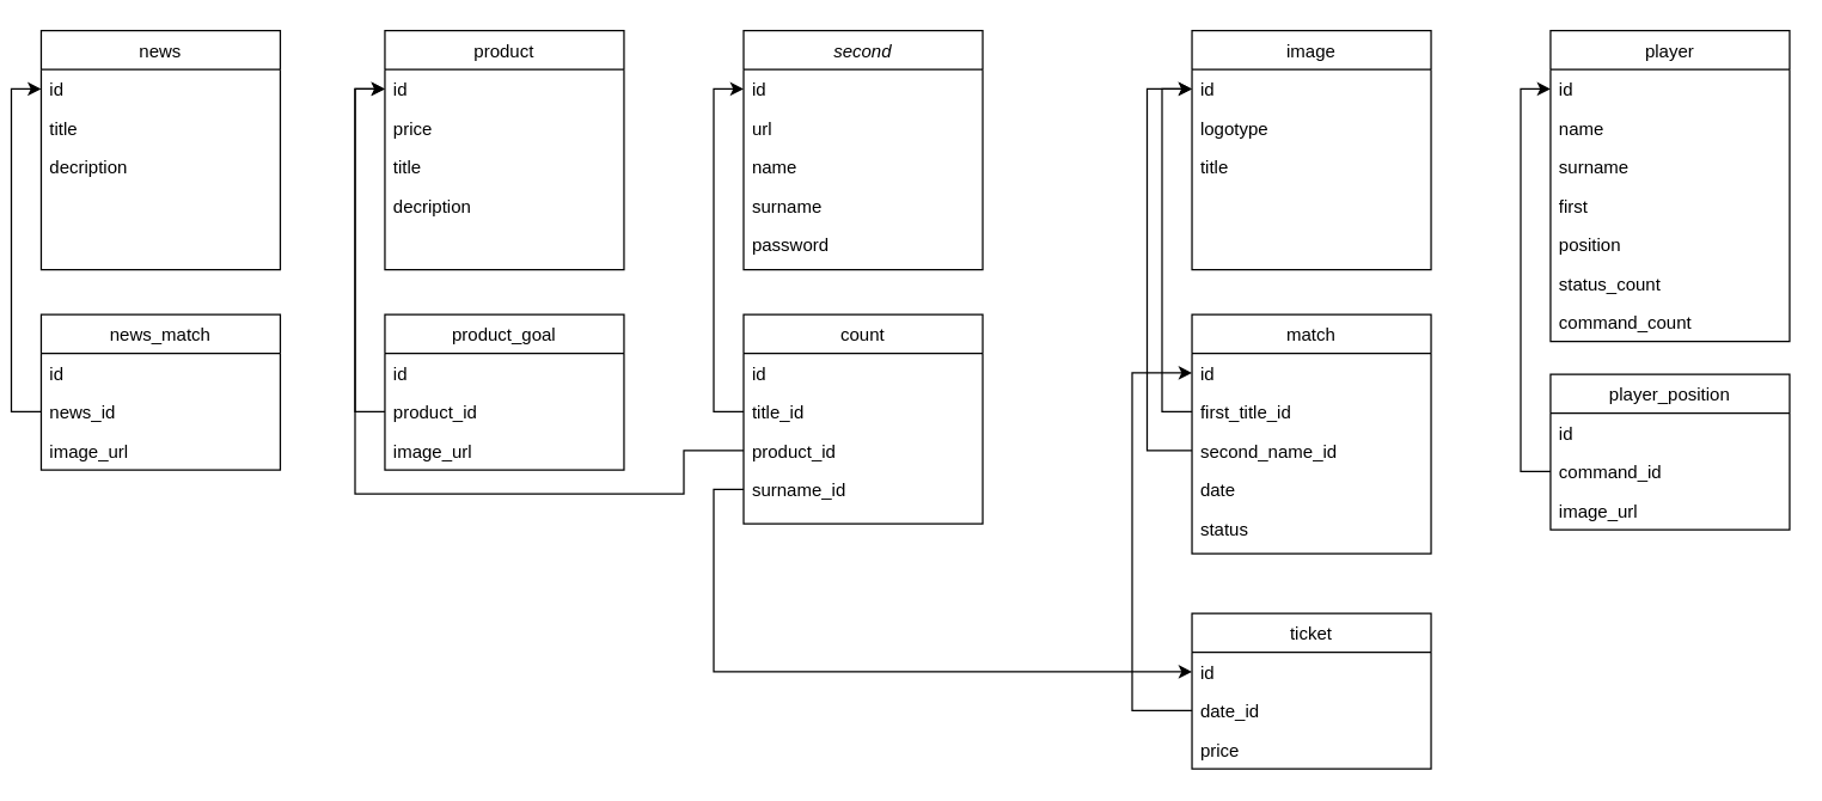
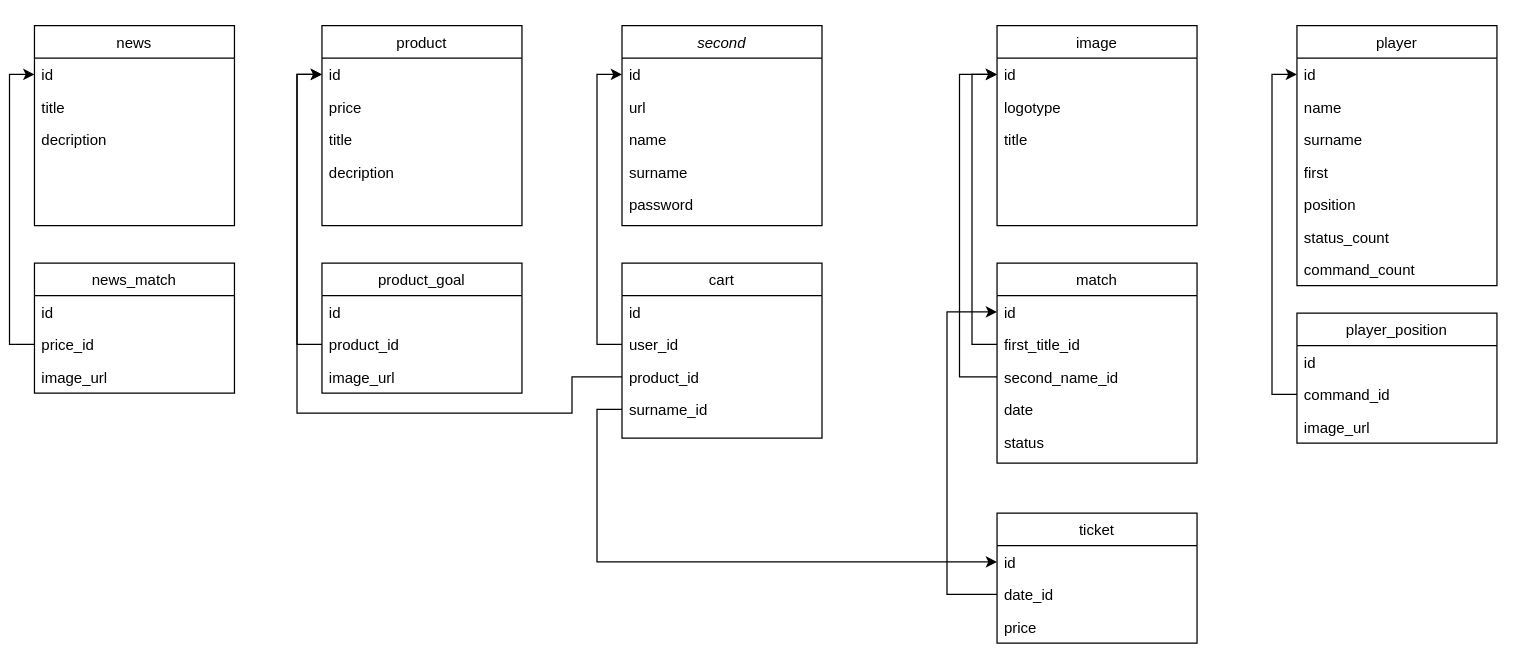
  <mxCell id="0" />
  <mxCell id="1" parent="0" />
  <mxCell id="2" value="second" style="swimlane;fontStyle=2;align=center;verticalAlign=top;childLayout=stackLayout;horizontal=1;startSize=26;horizontalStack=0;resizeParent=1;resizeLast=0;collapsible=1;marginBottom=0;rounded=0;shadow=0;strokeWidth=1;" parent="1" vertex="1"><mxGeometry x="491" y="20" width="160" height="160" as="geometry"><mxRectangle x="230" y="140" width="160" height="26" as="alternateBounds" /></mxGeometry></mxCell>
  <mxCell id="3" value="id" style="text;align=left;verticalAlign=top;spacingLeft=4;spacingRight=4;overflow=hidden;rotatable=0;points=[[0,0.5],[1,0.5]];portConstraint=eastwest;" parent="2" vertex="1"><mxGeometry y="26" width="160" height="26" as="geometry" /></mxCell>
  <mxCell id="4" value="url" style="text;align=left;verticalAlign=top;spacingLeft=4;spacingRight=4;overflow=hidden;rotatable=0;points=[[0,0.5],[1,0.5]];portConstraint=eastwest;rounded=0;shadow=0;html=0;" parent="2" vertex="1"><mxGeometry y="52" width="160" height="26" as="geometry" /></mxCell>
  <mxCell id="5" value="name" style="text;align=left;verticalAlign=top;spacingLeft=4;spacingRight=4;overflow=hidden;rotatable=0;points=[[0,0.5],[1,0.5]];portConstraint=eastwest;rounded=0;shadow=0;html=0;" parent="2" vertex="1"><mxGeometry y="78" width="160" height="26" as="geometry" /></mxCell>
  <mxCell id="6" value="surname" style="text;align=left;verticalAlign=top;spacingLeft=4;spacingRight=4;overflow=hidden;rotatable=0;points=[[0,0.5],[1,0.5]];portConstraint=eastwest;rounded=0;shadow=0;html=0;" parent="2" vertex="1"><mxGeometry y="104" width="160" height="26" as="geometry" /></mxCell>
  <mxCell id="7" value="password" style="text;align=left;verticalAlign=top;spacingLeft=4;spacingRight=4;overflow=hidden;rotatable=0;points=[[0,0.5],[1,0.5]];portConstraint=eastwest;rounded=0;shadow=0;html=0;" parent="2" vertex="1"><mxGeometry y="130" width="160" height="26" as="geometry" /></mxCell>
- <mxCell id="8" value="count" style="swimlane;fontStyle=0;align=center;verticalAlign=top;childLayout=stackLayout;horizontal=1;startSize=26;horizontalStack=0;resizeParent=1;resizeLast=0;collapsible=1;marginBottom=0;rounded=0;shadow=0;strokeWidth=1;" parent="1" vertex="1"><mxGeometry x="491" y="210" width="160" height="140" as="geometry"><mxRectangle x="550" y="140" width="160" height="26" as="alternateBounds" /></mxGeometry></mxCell>
+ <mxCell id="8" value="cart" style="swimlane;fontStyle=0;align=center;verticalAlign=top;childLayout=stackLayout;horizontal=1;startSize=26;horizontalStack=0;resizeParent=1;resizeLast=0;collapsible=1;marginBottom=0;rounded=0;shadow=0;strokeWidth=1;" parent="1" vertex="1"><mxGeometry x="491" y="210" width="160" height="140" as="geometry"><mxRectangle x="550" y="140" width="160" height="26" as="alternateBounds" /></mxGeometry></mxCell>
  <mxCell id="9" value="id" style="text;align=left;verticalAlign=top;spacingLeft=4;spacingRight=4;overflow=hidden;rotatable=0;points=[[0,0.5],[1,0.5]];portConstraint=eastwest;rounded=0;shadow=0;html=0;" parent="8" vertex="1"><mxGeometry y="26" width="160" height="26" as="geometry" /></mxCell>
- <mxCell id="10" value="title_id" style="text;align=left;verticalAlign=top;spacingLeft=4;spacingRight=4;overflow=hidden;rotatable=0;points=[[0,0.5],[1,0.5]];portConstraint=eastwest;rounded=0;shadow=0;html=0;" parent="8" vertex="1"><mxGeometry y="52" width="160" height="26" as="geometry" /></mxCell>
+ <mxCell id="10" value="user_id" style="text;align=left;verticalAlign=top;spacingLeft=4;spacingRight=4;overflow=hidden;rotatable=0;points=[[0,0.5],[1,0.5]];portConstraint=eastwest;rounded=0;shadow=0;html=0;" parent="8" vertex="1"><mxGeometry y="52" width="160" height="26" as="geometry" /></mxCell>
  <mxCell id="11" value="product_id" style="text;align=left;verticalAlign=top;spacingLeft=4;spacingRight=4;overflow=hidden;rotatable=0;points=[[0,0.5],[1,0.5]];portConstraint=eastwest;rounded=0;shadow=0;html=0;" parent="8" vertex="1"><mxGeometry y="78" width="160" height="26" as="geometry" /></mxCell>
  <mxCell id="12" value="surname_id" style="text;align=left;verticalAlign=top;spacingLeft=4;spacingRight=4;overflow=hidden;rotatable=0;points=[[0,0.5],[1,0.5]];portConstraint=eastwest;rounded=0;shadow=0;html=0;" parent="8" vertex="1"><mxGeometry y="104" width="160" height="26" as="geometry" /></mxCell>
  <mxCell id="13" style="edgeStyle=orthogonalEdgeStyle;rounded=0;orthogonalLoop=1;jettySize=auto;html=1;exitX=0;exitY=0.5;exitDx=0;exitDy=0;entryX=0;entryY=0.5;entryDx=0;entryDy=0;" parent="1" source="10" target="3" edge="1"><mxGeometry relative="1" as="geometry" /></mxCell>
  <mxCell id="14" value="ticket" style="swimlane;fontStyle=0;align=center;verticalAlign=top;childLayout=stackLayout;horizontal=1;startSize=26;horizontalStack=0;resizeParent=1;resizeLast=0;collapsible=1;marginBottom=0;rounded=0;shadow=0;strokeWidth=1;" parent="1" vertex="1"><mxGeometry x="791.03" y="410" width="160" height="104" as="geometry"><mxRectangle x="550" y="140" width="160" height="26" as="alternateBounds" /></mxGeometry></mxCell>
  <mxCell id="15" value="id" style="text;align=left;verticalAlign=top;spacingLeft=4;spacingRight=4;overflow=hidden;rotatable=0;points=[[0,0.5],[1,0.5]];portConstraint=eastwest;rounded=0;shadow=0;html=0;" parent="14" vertex="1"><mxGeometry y="26" width="160" height="26" as="geometry" /></mxCell>
  <mxCell id="16" value="date_id" style="text;align=left;verticalAlign=top;spacingLeft=4;spacingRight=4;overflow=hidden;rotatable=0;points=[[0,0.5],[1,0.5]];portConstraint=eastwest;rounded=0;shadow=0;html=0;" parent="14" vertex="1"><mxGeometry y="52" width="160" height="26" as="geometry" /></mxCell>
  <mxCell id="17" value="price" style="text;align=left;verticalAlign=top;spacingLeft=4;spacingRight=4;overflow=hidden;rotatable=0;points=[[0,0.5],[1,0.5]];portConstraint=eastwest;rounded=0;shadow=0;html=0;" parent="14" vertex="1"><mxGeometry y="78" width="160" height="26" as="geometry" /></mxCell>
  <mxCell id="18" value="match" style="swimlane;fontStyle=0;align=center;verticalAlign=top;childLayout=stackLayout;horizontal=1;startSize=26;horizontalStack=0;resizeParent=1;resizeLast=0;collapsible=1;marginBottom=0;rounded=0;shadow=0;strokeWidth=1;" parent="1" vertex="1"><mxGeometry x="791.03" y="210" width="160" height="160" as="geometry"><mxRectangle x="550" y="140" width="160" height="26" as="alternateBounds" /></mxGeometry></mxCell>
  <mxCell id="19" value="id" style="text;align=left;verticalAlign=top;spacingLeft=4;spacingRight=4;overflow=hidden;rotatable=0;points=[[0,0.5],[1,0.5]];portConstraint=eastwest;rounded=0;shadow=0;html=0;" parent="18" vertex="1"><mxGeometry y="26" width="160" height="26" as="geometry" /></mxCell>
  <mxCell id="20" value="first_title_id" style="text;align=left;verticalAlign=top;spacingLeft=4;spacingRight=4;overflow=hidden;rotatable=0;points=[[0,0.5],[1,0.5]];portConstraint=eastwest;rounded=0;shadow=0;html=0;" parent="18" vertex="1"><mxGeometry y="52" width="160" height="26" as="geometry" /></mxCell>
  <mxCell id="21" value="second_name_id" style="text;align=left;verticalAlign=top;spacingLeft=4;spacingRight=4;overflow=hidden;rotatable=0;points=[[0,0.5],[1,0.5]];portConstraint=eastwest;rounded=0;shadow=0;html=0;" parent="18" vertex="1"><mxGeometry y="78" width="160" height="26" as="geometry" /></mxCell>
  <mxCell id="22" value="date" style="text;align=left;verticalAlign=top;spacingLeft=4;spacingRight=4;overflow=hidden;rotatable=0;points=[[0,0.5],[1,0.5]];portConstraint=eastwest;rounded=0;shadow=0;html=0;" parent="18" vertex="1"><mxGeometry y="104" width="160" height="26" as="geometry" /></mxCell>
  <mxCell id="23" value="status" style="text;align=left;verticalAlign=top;spacingLeft=4;spacingRight=4;overflow=hidden;rotatable=0;points=[[0,0.5],[1,0.5]];portConstraint=eastwest;rounded=0;shadow=0;html=0;" parent="18" vertex="1"><mxGeometry y="130" width="160" height="26" as="geometry" /></mxCell>
  <mxCell id="24" style="edgeStyle=orthogonalEdgeStyle;rounded=0;orthogonalLoop=1;jettySize=auto;html=1;exitX=0;exitY=0.5;exitDx=0;exitDy=0;entryX=0;entryY=0.5;entryDx=0;entryDy=0;" parent="1" source="16" target="19" edge="1"><mxGeometry relative="1" as="geometry"><Array as="points"><mxPoint x="751" y="475" /><mxPoint x="751" y="249" /></Array></mxGeometry></mxCell>
  <mxCell id="25" value="image" style="swimlane;fontStyle=0;align=center;verticalAlign=top;childLayout=stackLayout;horizontal=1;startSize=26;horizontalStack=0;resizeParent=1;resizeLast=0;collapsible=1;marginBottom=0;rounded=0;shadow=0;strokeWidth=1;" parent="1" vertex="1"><mxGeometry x="791.03" y="20" width="160" height="160" as="geometry"><mxRectangle x="550" y="140" width="160" height="26" as="alternateBounds" /></mxGeometry></mxCell>
  <mxCell id="26" value="id" style="text;align=left;verticalAlign=top;spacingLeft=4;spacingRight=4;overflow=hidden;rotatable=0;points=[[0,0.5],[1,0.5]];portConstraint=eastwest;rounded=0;shadow=0;html=0;" parent="25" vertex="1"><mxGeometry y="26" width="160" height="26" as="geometry" /></mxCell>
  <mxCell id="27" value="logotype" style="text;align=left;verticalAlign=top;spacingLeft=4;spacingRight=4;overflow=hidden;rotatable=0;points=[[0,0.5],[1,0.5]];portConstraint=eastwest;rounded=0;shadow=0;html=0;" parent="25" vertex="1"><mxGeometry y="52" width="160" height="26" as="geometry" /></mxCell>
  <mxCell id="28" value="title" style="text;align=left;verticalAlign=top;spacingLeft=4;spacingRight=4;overflow=hidden;rotatable=0;points=[[0,0.5],[1,0.5]];portConstraint=eastwest;rounded=0;shadow=0;html=0;" parent="25" vertex="1"><mxGeometry y="78" width="160" height="26" as="geometry" /></mxCell>
  <mxCell id="29" style="edgeStyle=orthogonalEdgeStyle;rounded=0;orthogonalLoop=1;jettySize=auto;html=1;entryX=0;entryY=0.5;entryDx=0;entryDy=0;" parent="1" source="20" target="26" edge="1"><mxGeometry relative="1" as="geometry" /></mxCell>
  <mxCell id="30" style="edgeStyle=orthogonalEdgeStyle;rounded=0;orthogonalLoop=1;jettySize=auto;html=1;entryX=0;entryY=0.5;entryDx=0;entryDy=0;" parent="1" source="21" target="26" edge="1"><mxGeometry relative="1" as="geometry"><Array as="points"><mxPoint x="761" y="301" /><mxPoint x="761" y="59" /></Array></mxGeometry></mxCell>
  <mxCell id="31" style="edgeStyle=orthogonalEdgeStyle;rounded=0;orthogonalLoop=1;jettySize=auto;html=1;exitX=0;exitY=0.5;exitDx=0;exitDy=0;entryX=0;entryY=0.5;entryDx=0;entryDy=0;" parent="1" source="12" target="15" edge="1"><mxGeometry relative="1" as="geometry" /></mxCell>
  <mxCell id="32" value="product" style="swimlane;fontStyle=0;align=center;verticalAlign=top;childLayout=stackLayout;horizontal=1;startSize=26;horizontalStack=0;resizeParent=1;resizeLast=0;collapsible=1;marginBottom=0;rounded=0;shadow=0;strokeWidth=1;" parent="1" vertex="1"><mxGeometry x="250.97" y="20" width="160" height="160" as="geometry"><mxRectangle x="550" y="140" width="160" height="26" as="alternateBounds" /></mxGeometry></mxCell>
  <mxCell id="33" value="id" style="text;align=left;verticalAlign=top;spacingLeft=4;spacingRight=4;overflow=hidden;rotatable=0;points=[[0,0.5],[1,0.5]];portConstraint=eastwest;rounded=0;shadow=0;html=0;" parent="32" vertex="1"><mxGeometry y="26" width="160" height="26" as="geometry" /></mxCell>
  <mxCell id="34" value="price" style="text;align=left;verticalAlign=top;spacingLeft=4;spacingRight=4;overflow=hidden;rotatable=0;points=[[0,0.5],[1,0.5]];portConstraint=eastwest;rounded=0;shadow=0;html=0;" parent="32" vertex="1"><mxGeometry y="52" width="160" height="26" as="geometry" /></mxCell>
  <mxCell id="35" value="title" style="text;align=left;verticalAlign=top;spacingLeft=4;spacingRight=4;overflow=hidden;rotatable=0;points=[[0,0.5],[1,0.5]];portConstraint=eastwest;rounded=0;shadow=0;html=0;" parent="32" vertex="1"><mxGeometry y="78" width="160" height="26" as="geometry" /></mxCell>
  <mxCell id="36" value="decription" style="text;align=left;verticalAlign=top;spacingLeft=4;spacingRight=4;overflow=hidden;rotatable=0;points=[[0,0.5],[1,0.5]];portConstraint=eastwest;rounded=0;shadow=0;html=0;" parent="32" vertex="1"><mxGeometry y="104" width="160" height="26" as="geometry" /></mxCell>
  <mxCell id="37" value="product_goal" style="swimlane;fontStyle=0;align=center;verticalAlign=top;childLayout=stackLayout;horizontal=1;startSize=26;horizontalStack=0;resizeParent=1;resizeLast=0;collapsible=1;marginBottom=0;rounded=0;shadow=0;strokeWidth=1;" parent="1" vertex="1"><mxGeometry x="250.97" y="210" width="160" height="104" as="geometry"><mxRectangle x="550" y="140" width="160" height="26" as="alternateBounds" /></mxGeometry></mxCell>
  <mxCell id="38" value="id" style="text;align=left;verticalAlign=top;spacingLeft=4;spacingRight=4;overflow=hidden;rotatable=0;points=[[0,0.5],[1,0.5]];portConstraint=eastwest;rounded=0;shadow=0;html=0;" parent="37" vertex="1"><mxGeometry y="26" width="160" height="26" as="geometry" /></mxCell>
  <mxCell id="39" value="product_id" style="text;align=left;verticalAlign=top;spacingLeft=4;spacingRight=4;overflow=hidden;rotatable=0;points=[[0,0.5],[1,0.5]];portConstraint=eastwest;rounded=0;shadow=0;html=0;" parent="37" vertex="1"><mxGeometry y="52" width="160" height="26" as="geometry" /></mxCell>
  <mxCell id="40" value="image_url" style="text;align=left;verticalAlign=top;spacingLeft=4;spacingRight=4;overflow=hidden;rotatable=0;points=[[0,0.5],[1,0.5]];portConstraint=eastwest;rounded=0;shadow=0;html=0;" parent="37" vertex="1"><mxGeometry y="78" width="160" height="26" as="geometry" /></mxCell>
  <mxCell id="41" style="edgeStyle=orthogonalEdgeStyle;rounded=0;orthogonalLoop=1;jettySize=auto;html=1;exitX=0;exitY=0.5;exitDx=0;exitDy=0;entryX=0;entryY=0.5;entryDx=0;entryDy=0;" parent="1" source="39" target="33" edge="1"><mxGeometry relative="1" as="geometry" /></mxCell>
  <mxCell id="42" style="edgeStyle=orthogonalEdgeStyle;rounded=0;orthogonalLoop=1;jettySize=auto;html=1;exitX=0;exitY=0.5;exitDx=0;exitDy=0;entryX=0;entryY=0.5;entryDx=0;entryDy=0;" parent="1" source="11" target="33" edge="1"><mxGeometry relative="1" as="geometry"><Array as="points"><mxPoint x="451" y="301" /><mxPoint x="451" y="330" /><mxPoint x="231" y="330" /><mxPoint x="231" y="59" /></Array></mxGeometry></mxCell>
  <mxCell id="43" value="player" style="swimlane;fontStyle=0;align=center;verticalAlign=top;childLayout=stackLayout;horizontal=1;startSize=26;horizontalStack=0;resizeParent=1;resizeLast=0;collapsible=1;marginBottom=0;rounded=0;shadow=0;strokeWidth=1;" parent="1" vertex="1"><mxGeometry x="1030.96" y="20" width="160" height="208" as="geometry"><mxRectangle x="550" y="140" width="160" height="26" as="alternateBounds" /></mxGeometry></mxCell>
  <mxCell id="44" value="id" style="text;align=left;verticalAlign=top;spacingLeft=4;spacingRight=4;overflow=hidden;rotatable=0;points=[[0,0.5],[1,0.5]];portConstraint=eastwest;rounded=0;shadow=0;html=0;" parent="43" vertex="1"><mxGeometry y="26" width="160" height="26" as="geometry" /></mxCell>
  <mxCell id="45" value="name" style="text;align=left;verticalAlign=top;spacingLeft=4;spacingRight=4;overflow=hidden;rotatable=0;points=[[0,0.5],[1,0.5]];portConstraint=eastwest;rounded=0;shadow=0;html=0;" parent="43" vertex="1"><mxGeometry y="52" width="160" height="26" as="geometry" /></mxCell>
  <mxCell id="46" value="surname" style="text;align=left;verticalAlign=top;spacingLeft=4;spacingRight=4;overflow=hidden;rotatable=0;points=[[0,0.5],[1,0.5]];portConstraint=eastwest;rounded=0;shadow=0;html=0;" parent="43" vertex="1"><mxGeometry y="78" width="160" height="26" as="geometry" /></mxCell>
  <mxCell id="47" value="first" style="text;align=left;verticalAlign=top;spacingLeft=4;spacingRight=4;overflow=hidden;rotatable=0;points=[[0,0.5],[1,0.5]];portConstraint=eastwest;rounded=0;shadow=0;html=0;" parent="43" vertex="1"><mxGeometry y="104" width="160" height="26" as="geometry" /></mxCell>
  <mxCell id="48" value="position" style="text;align=left;verticalAlign=top;spacingLeft=4;spacingRight=4;overflow=hidden;rotatable=0;points=[[0,0.5],[1,0.5]];portConstraint=eastwest;rounded=0;shadow=0;html=0;" parent="43" vertex="1"><mxGeometry y="130" width="160" height="26" as="geometry" /></mxCell>
  <mxCell id="49" value="status_count" style="text;align=left;verticalAlign=top;spacingLeft=4;spacingRight=4;overflow=hidden;rotatable=0;points=[[0,0.5],[1,0.5]];portConstraint=eastwest;rounded=0;shadow=0;html=0;" parent="43" vertex="1"><mxGeometry y="156" width="160" height="26" as="geometry" /></mxCell>
  <mxCell id="50" value="command_count" style="text;align=left;verticalAlign=top;spacingLeft=4;spacingRight=4;overflow=hidden;rotatable=0;points=[[0,0.5],[1,0.5]];portConstraint=eastwest;rounded=0;shadow=0;html=0;" parent="43" vertex="1"><mxGeometry y="182" width="160" height="26" as="geometry" /></mxCell>
  <mxCell id="51" value="player_position" style="swimlane;fontStyle=0;align=center;verticalAlign=top;childLayout=stackLayout;horizontal=1;startSize=26;horizontalStack=0;resizeParent=1;resizeLast=0;collapsible=1;marginBottom=0;rounded=0;shadow=0;strokeWidth=1;" parent="1" vertex="1"><mxGeometry x="1030.96" y="250" width="160" height="104" as="geometry"><mxRectangle x="550" y="140" width="160" height="26" as="alternateBounds" /></mxGeometry></mxCell>
  <mxCell id="52" value="id" style="text;align=left;verticalAlign=top;spacingLeft=4;spacingRight=4;overflow=hidden;rotatable=0;points=[[0,0.5],[1,0.5]];portConstraint=eastwest;rounded=0;shadow=0;html=0;" parent="51" vertex="1"><mxGeometry y="26" width="160" height="26" as="geometry" /></mxCell>
  <mxCell id="53" value="command_id" style="text;align=left;verticalAlign=top;spacingLeft=4;spacingRight=4;overflow=hidden;rotatable=0;points=[[0,0.5],[1,0.5]];portConstraint=eastwest;rounded=0;shadow=0;html=0;" parent="51" vertex="1"><mxGeometry y="52" width="160" height="26" as="geometry" /></mxCell>
  <mxCell id="54" value="image_url" style="text;align=left;verticalAlign=top;spacingLeft=4;spacingRight=4;overflow=hidden;rotatable=0;points=[[0,0.5],[1,0.5]];portConstraint=eastwest;rounded=0;shadow=0;html=0;" parent="51" vertex="1"><mxGeometry y="78" width="160" height="26" as="geometry" /></mxCell>
  <mxCell id="55" style="edgeStyle=orthogonalEdgeStyle;rounded=0;orthogonalLoop=1;jettySize=auto;html=1;exitX=0;exitY=0.5;exitDx=0;exitDy=0;entryX=0;entryY=0.5;entryDx=0;entryDy=0;" parent="1" source="53" target="44" edge="1"><mxGeometry relative="1" as="geometry" /></mxCell>
  <mxCell id="56" value="news" style="swimlane;fontStyle=0;align=center;verticalAlign=top;childLayout=stackLayout;horizontal=1;startSize=26;horizontalStack=0;resizeParent=1;resizeLast=0;collapsible=1;marginBottom=0;rounded=0;shadow=0;strokeWidth=1;" parent="1" vertex="1"><mxGeometry x="20.97" y="20" width="160" height="160" as="geometry"><mxRectangle x="550" y="140" width="160" height="26" as="alternateBounds" /></mxGeometry></mxCell>
  <mxCell id="57" value="id" style="text;align=left;verticalAlign=top;spacingLeft=4;spacingRight=4;overflow=hidden;rotatable=0;points=[[0,0.5],[1,0.5]];portConstraint=eastwest;rounded=0;shadow=0;html=0;" parent="56" vertex="1"><mxGeometry y="26" width="160" height="26" as="geometry" /></mxCell>
  <mxCell id="58" value="title" style="text;align=left;verticalAlign=top;spacingLeft=4;spacingRight=4;overflow=hidden;rotatable=0;points=[[0,0.5],[1,0.5]];portConstraint=eastwest;rounded=0;shadow=0;html=0;" parent="56" vertex="1"><mxGeometry y="52" width="160" height="26" as="geometry" /></mxCell>
  <mxCell id="59" value="decription" style="text;align=left;verticalAlign=top;spacingLeft=4;spacingRight=4;overflow=hidden;rotatable=0;points=[[0,0.5],[1,0.5]];portConstraint=eastwest;rounded=0;shadow=0;html=0;" parent="56" vertex="1"><mxGeometry y="78" width="160" height="26" as="geometry" /></mxCell>
  <mxCell id="60" value="news_match" style="swimlane;fontStyle=0;align=center;verticalAlign=top;childLayout=stackLayout;horizontal=1;startSize=26;horizontalStack=0;resizeParent=1;resizeLast=0;collapsible=1;marginBottom=0;rounded=0;shadow=0;strokeWidth=1;" parent="1" vertex="1"><mxGeometry x="20.97" y="210" width="160" height="104" as="geometry"><mxRectangle x="550" y="140" width="160" height="26" as="alternateBounds" /></mxGeometry></mxCell>
  <mxCell id="61" value="id" style="text;align=left;verticalAlign=top;spacingLeft=4;spacingRight=4;overflow=hidden;rotatable=0;points=[[0,0.5],[1,0.5]];portConstraint=eastwest;rounded=0;shadow=0;html=0;" parent="60" vertex="1"><mxGeometry y="26" width="160" height="26" as="geometry" /></mxCell>
- <mxCell id="62" value="news_id" style="text;align=left;verticalAlign=top;spacingLeft=4;spacingRight=4;overflow=hidden;rotatable=0;points=[[0,0.5],[1,0.5]];portConstraint=eastwest;rounded=0;shadow=0;html=0;" parent="60" vertex="1"><mxGeometry y="52" width="160" height="26" as="geometry" /></mxCell>
+ <mxCell id="62" value="price_id" style="text;align=left;verticalAlign=top;spacingLeft=4;spacingRight=4;overflow=hidden;rotatable=0;points=[[0,0.5],[1,0.5]];portConstraint=eastwest;rounded=0;shadow=0;html=0;" parent="60" vertex="1"><mxGeometry y="52" width="160" height="26" as="geometry" /></mxCell>
  <mxCell id="63" value="image_url" style="text;align=left;verticalAlign=top;spacingLeft=4;spacingRight=4;overflow=hidden;rotatable=0;points=[[0,0.5],[1,0.5]];portConstraint=eastwest;rounded=0;shadow=0;html=0;" parent="60" vertex="1"><mxGeometry y="78" width="160" height="26" as="geometry" /></mxCell>
  <mxCell id="64" style="edgeStyle=orthogonalEdgeStyle;rounded=0;orthogonalLoop=1;jettySize=auto;html=1;exitX=0;exitY=0.5;exitDx=0;exitDy=0;entryX=0;entryY=0.5;entryDx=0;entryDy=0;" parent="1" source="62" target="57" edge="1"><mxGeometry relative="1" as="geometry" /></mxCell>
